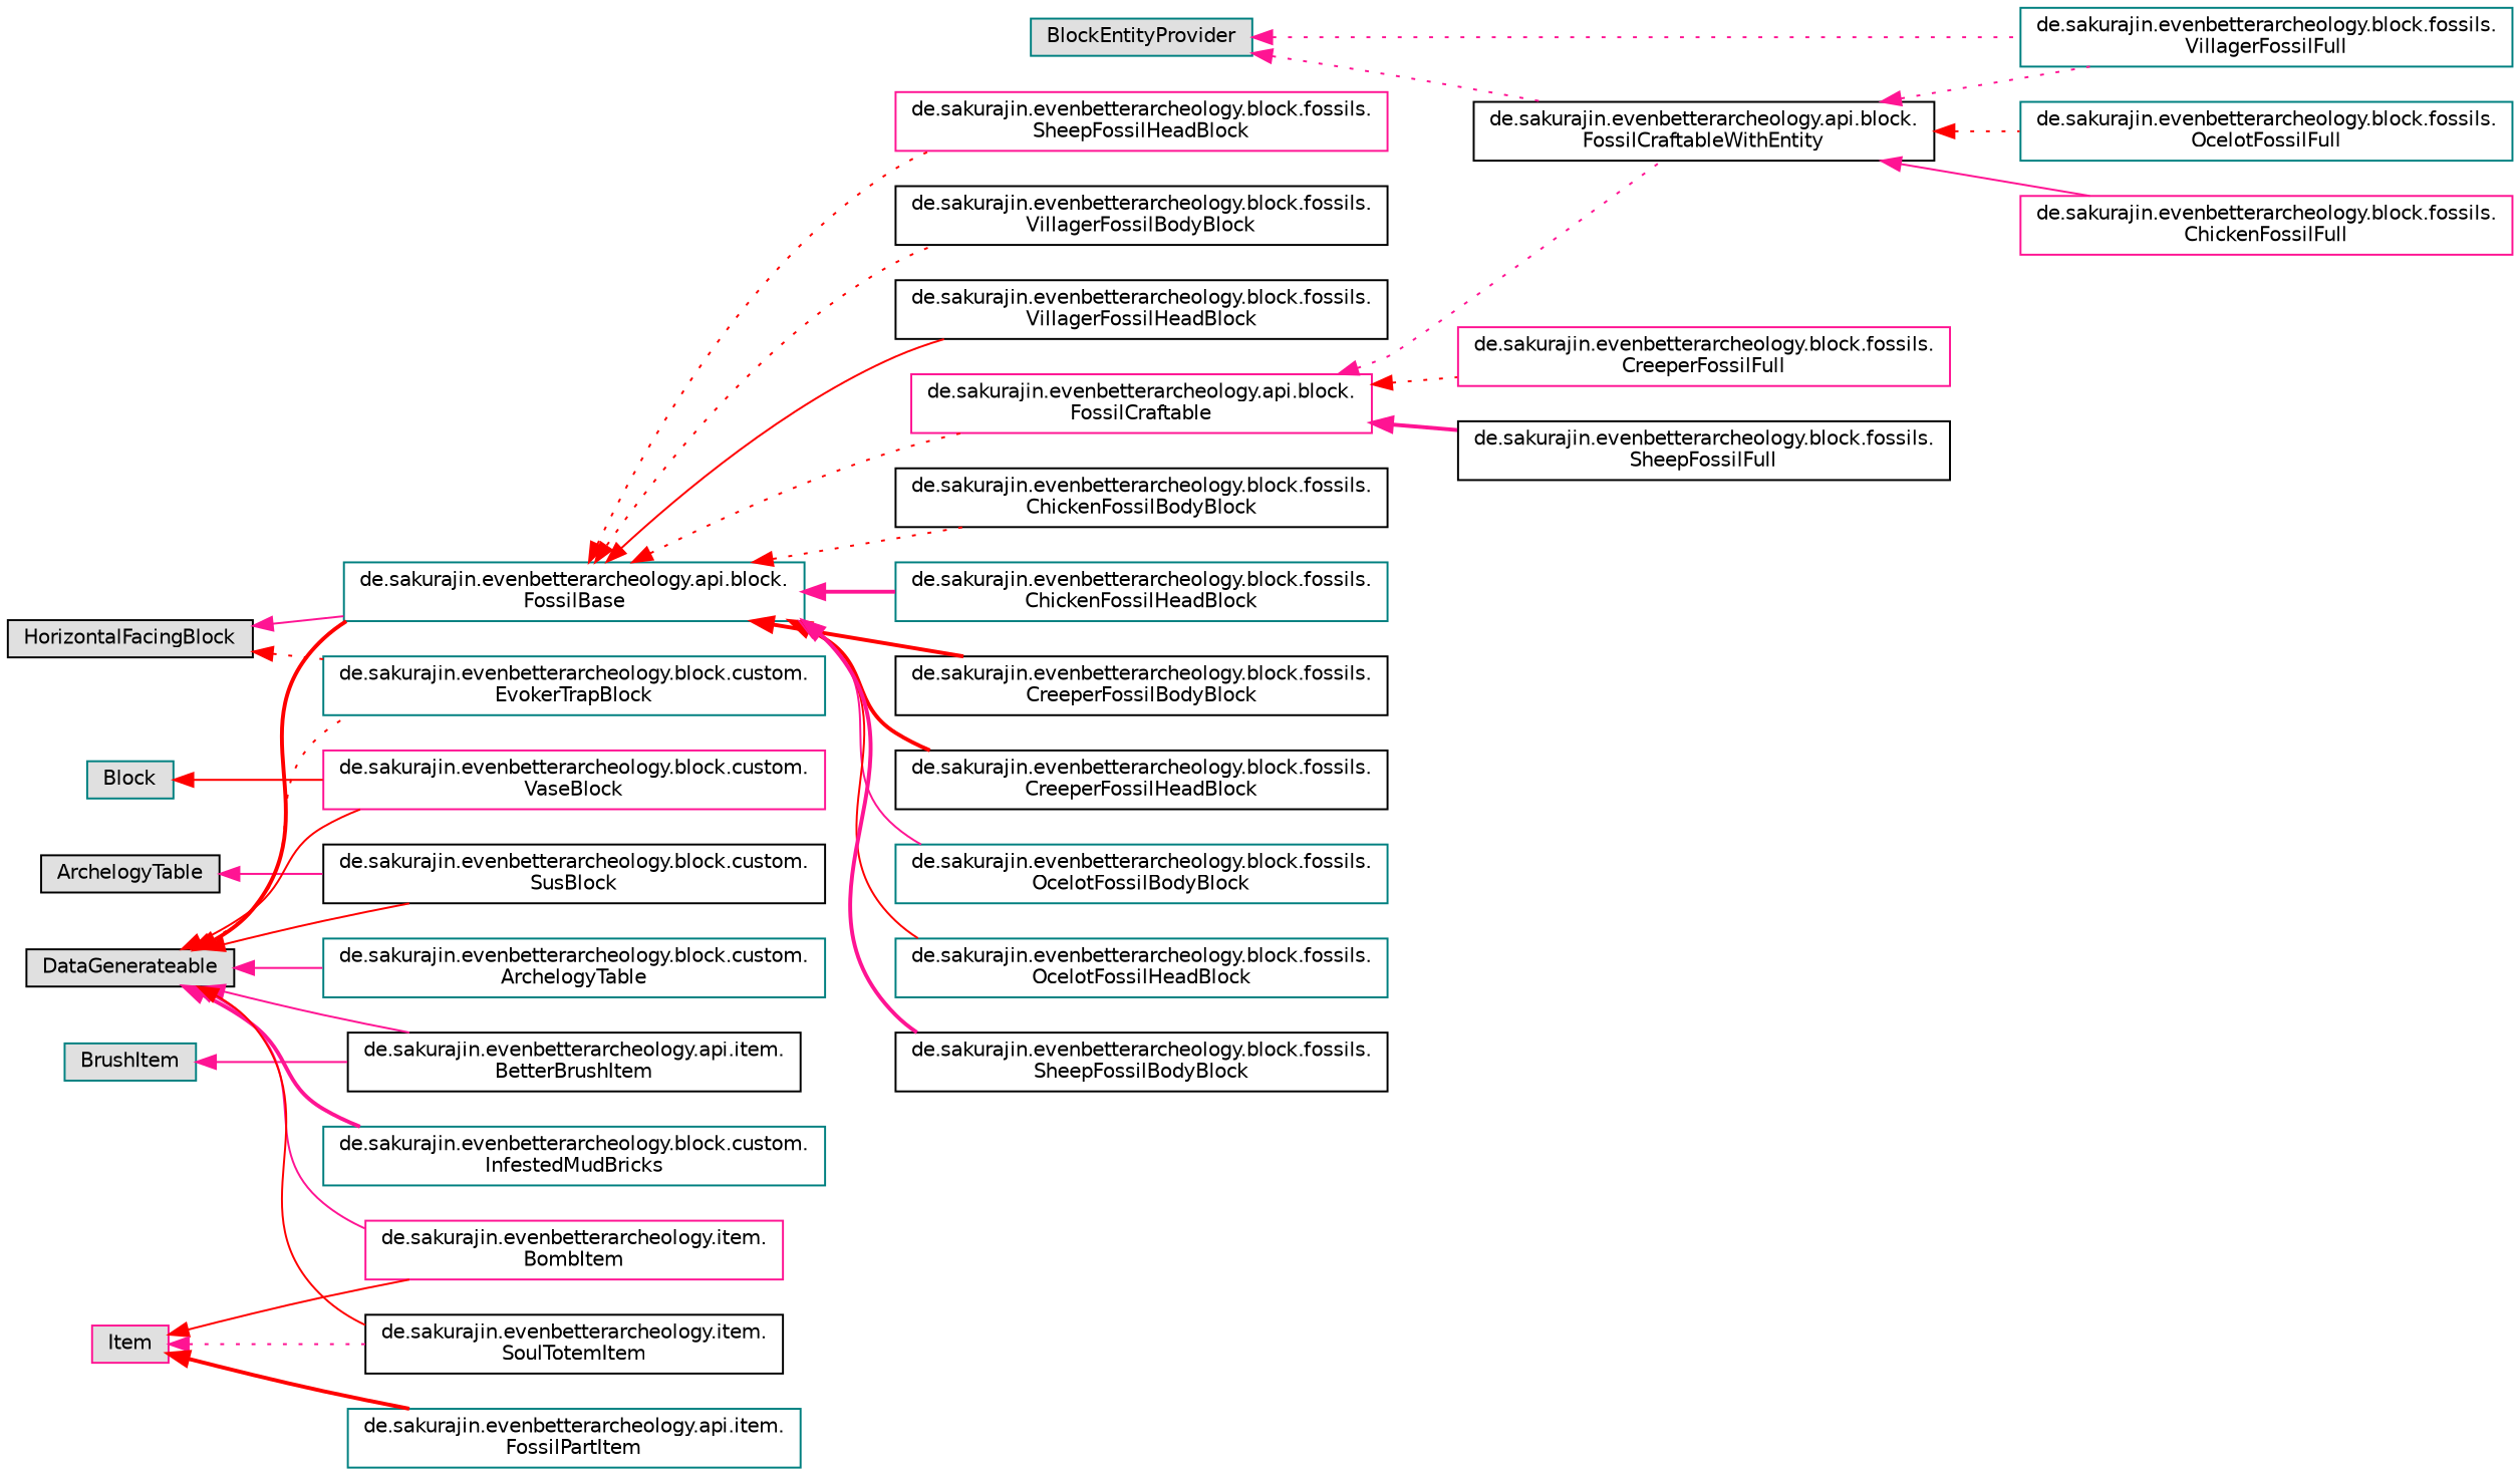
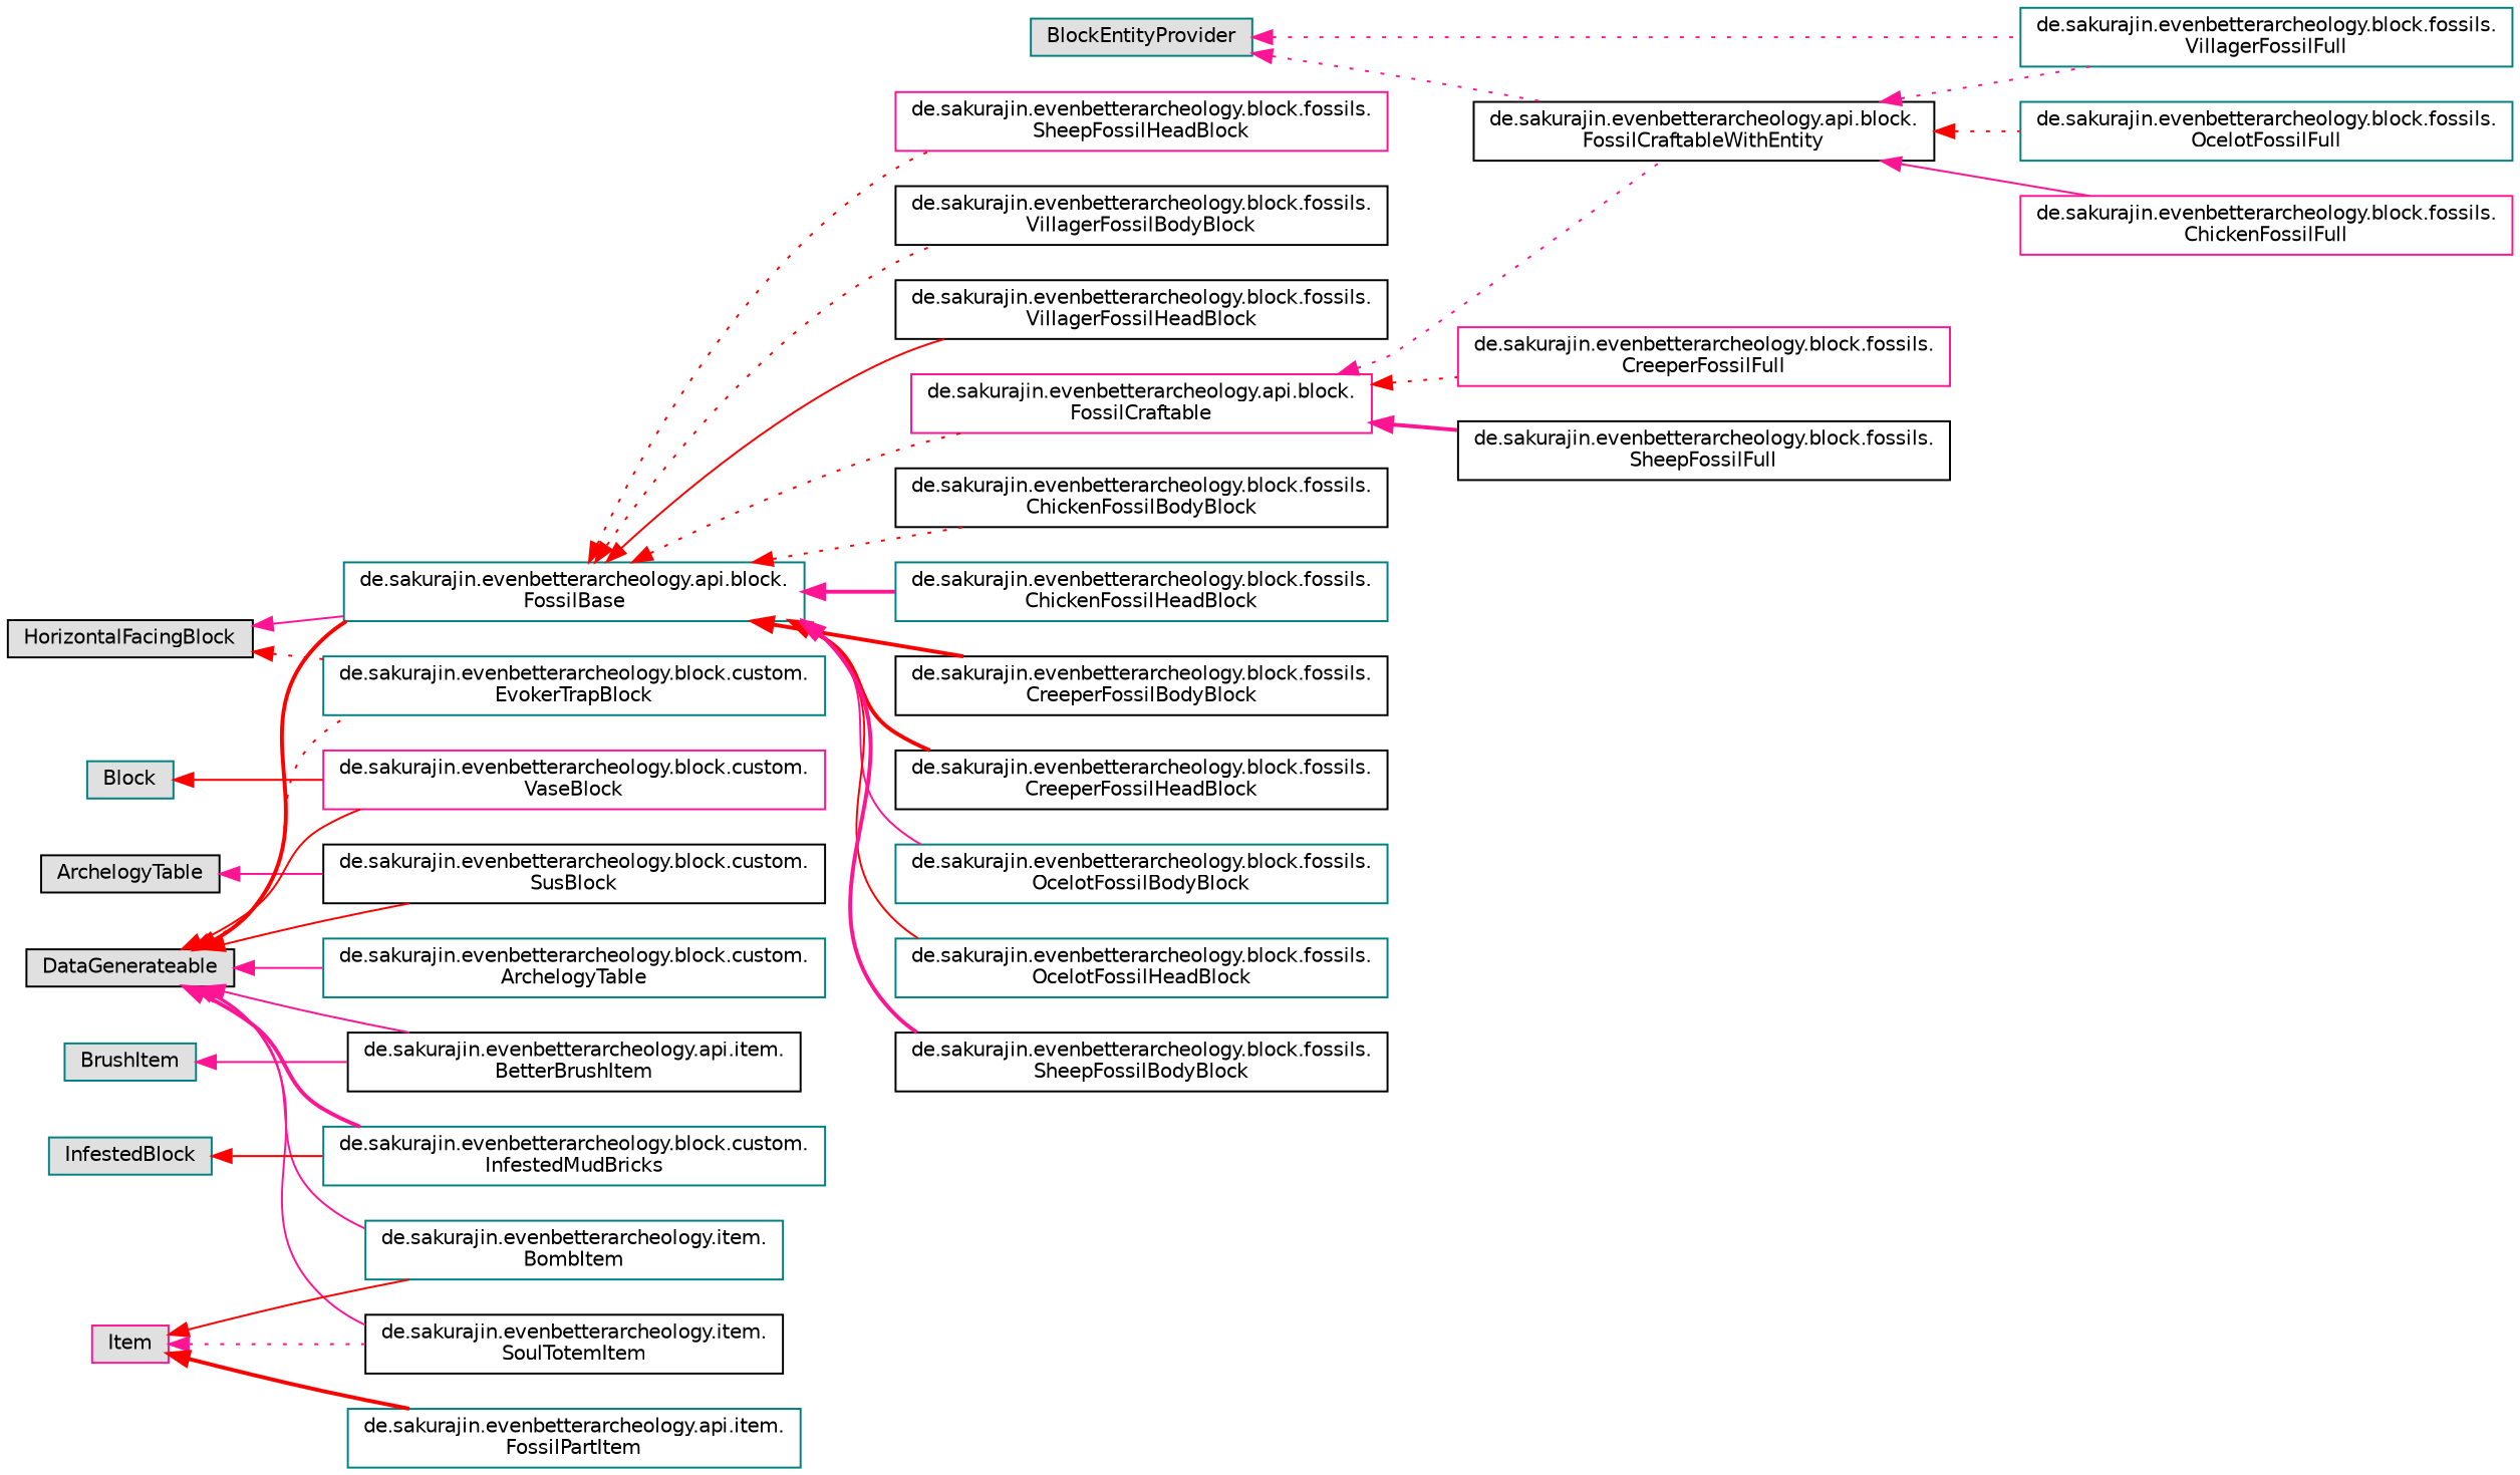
  digraph {
    rankdir=LR
    node [color=teal fillcolor=white fontname=Helvetica fontsize=10 shape=box style=filled]
    edge [color=red dir=back fontname=Helvetica fontsize=10 labelfontname=Helvetica labelfontsize=10 style=solid]
    n1 [fillcolor="#E0E0E0" height=0.2 label=BlockEntityProvider width=0.4]
    n2 [color=black height=0.2 label="de.sakurajin.evenbetterarcheology.api.block.\lFossilCraftableWithEntity" width=0.4]
    n3 [height=0.2 label="de.sakurajin.evenbetterarcheology.block.fossils.\lVillagerFossilFull" width=0.4]
    n4 [color=deeppink height=0.2 label="de.sakurajin.evenbetterarcheology.block.fossils.\lChickenFossilFull" width=0.4]
    n5 [height=0.2 label="de.sakurajin.evenbetterarcheology.block.fossils.\lOcelotFossilFull" width=0.4]
    n6 [height=0.2 label="de.sakurajin.evenbetterarcheology.block.custom.\lArchelogyTable" width=0.4]
    n7 [fillcolor="#E0E0E0" height=0.2 label=Block width=0.4]
    n8 [color=deeppink height=0.2 label="de.sakurajin.evenbetterarcheology.block.custom.\lVaseBlock" width=0.4]
    n9 [color=black fillcolor="#E0E0E0" height=0.2 label=ArchelogyTable width=0.4]
    n10 [color=black height=0.2 label="de.sakurajin.evenbetterarcheology.block.custom.\lSusBlock" width=0.4]
    n11 [fillcolor="#E0E0E0" height=0.2 label=BrushItem width=0.4]
    n12 [color=black height=0.2 label="de.sakurajin.evenbetterarcheology.api.item.\lBetterBrushItem" width=0.4]
    n13 [color=black fillcolor="#E0E0E0" height=0.2 label=DataGenerateable width=0.4]
    n14 [height=0.2 label="de.sakurajin.evenbetterarcheology.api.block.\lFossilBase" width=0.4]
    n15 [height=0.2 label="de.sakurajin.evenbetterarcheology.block.custom.\lEvokerTrapBlock" width=0.4]
    n16 [height=0.2 label="de.sakurajin.evenbetterarcheology.block.custom.\lInfestedMudBricks" width=0.4]
-   n17 [color=deeppink height=0.2 label="de.sakurajin.evenbetterarcheology.item.\lBombItem" width=0.4]
+   n17 [height=0.2 label="de.sakurajin.evenbetterarcheology.item.\lBombItem" width=0.4]
    n18 [color=black height=0.2 label="de.sakurajin.evenbetterarcheology.item.\lSoulTotemItem" width=0.4]
    n19 [color=deeppink height=0.2 label="de.sakurajin.evenbetterarcheology.api.block.\lFossilCraftable" width=0.4]
    n20 [color=black height=0.2 label="de.sakurajin.evenbetterarcheology.block.fossils.\lChickenFossilBodyBlock" width=0.4]
    n21 [height=0.2 label="de.sakurajin.evenbetterarcheology.block.fossils.\lChickenFossilHeadBlock" width=0.4]
    n22 [color=black height=0.2 label="de.sakurajin.evenbetterarcheology.block.fossils.\lCreeperFossilBodyBlock" width=0.4]
    n23 [color=black height=0.2 label="de.sakurajin.evenbetterarcheology.block.fossils.\lCreeperFossilHeadBlock" width=0.4]
    n24 [height=0.2 label="de.sakurajin.evenbetterarcheology.block.fossils.\lOcelotFossilBodyBlock" width=0.4]
    n25 [height=0.2 label="de.sakurajin.evenbetterarcheology.block.fossils.\lOcelotFossilHeadBlock" width=0.4]
    n26 [color=black height=0.2 label="de.sakurajin.evenbetterarcheology.block.fossils.\lSheepFossilBodyBlock" width=0.4]
    n27 [color=deeppink height=0.2 label="de.sakurajin.evenbetterarcheology.block.fossils.\lSheepFossilHeadBlock" width=0.4]
    n28 [color=black height=0.2 label="de.sakurajin.evenbetterarcheology.block.fossils.\lVillagerFossilBodyBlock" width=0.4]
    n29 [color=black height=0.2 label="de.sakurajin.evenbetterarcheology.block.fossils.\lVillagerFossilHeadBlock" width=0.4]
    n30 [color=deeppink height=0.2 label="de.sakurajin.evenbetterarcheology.block.fossils.\lCreeperFossilFull" width=0.4]
    n31 [color=black height=0.2 label="de.sakurajin.evenbetterarcheology.block.fossils.\lSheepFossilFull" width=0.4]
    n32 [color=black fillcolor="#E0E0E0" height=0.2 label=HorizontalFacingBlock width=0.4]
+   n33 [fillcolor="#E0E0E0" height=0.2 label=InfestedBlock width=0.4]
    n34 [color=deeppink fillcolor="#E0E0E0" height=0.2 label=Item width=0.4]
    n35 [height=0.2 label="de.sakurajin.evenbetterarcheology.api.item.\lFossilPartItem" width=0.4]
    n1 -> n2 [color=deeppink style=dotted]
    n1 -> n3 [color=deeppink style=dotted]
    n2 -> n3 [color=deeppink style=dotted]
    n2 -> n4 [color=deeppink]
    n2 -> n5 [style=dotted]
    n7 -> n8
    n9 -> n10 [color=deeppink]
    n11 -> n12 [color=deeppink]
    n13 -> n6 [color=deeppink]
    n13 -> n8
    n13 -> n10
    n13 -> n12 [color=deeppink]
    n13 -> n14 [style=bold]
    n13 -> n15 [style=dotted]
    n13 -> n16 [color=deeppink style=bold]
    n13 -> n17 [color=deeppink]
-   n13 -> n18
+   n13 -> n18 [color=deeppink]
    n14 -> n19 [style=dotted]
    n14 -> n20 [style=dotted]
    n14 -> n21 [color=deeppink style=bold]
    n14 -> n22 [style=bold]
    n14 -> n23 [style=bold]
    n14 -> n24 [color=deeppink]
    n14 -> n25
    n14 -> n26 [color=deeppink style=bold]
    n14 -> n27 [style=dotted]
    n14 -> n28 [style=dotted]
    n14 -> n29
    n19 -> n2 [color=deeppink style=dotted]
    n19 -> n30 [style=dotted]
    n19 -> n31 [color=deeppink style=bold]
    n32 -> n14 [color=deeppink]
    n32 -> n15 [style=dotted]
+   n33 -> n16
    n34 -> n17
    n34 -> n18 [color=deeppink style=dotted]
    n34 -> n35 [style=bold]
  }
